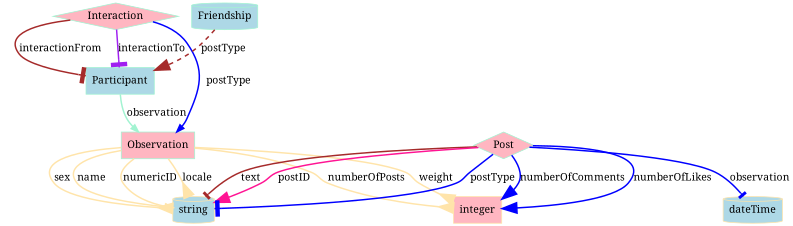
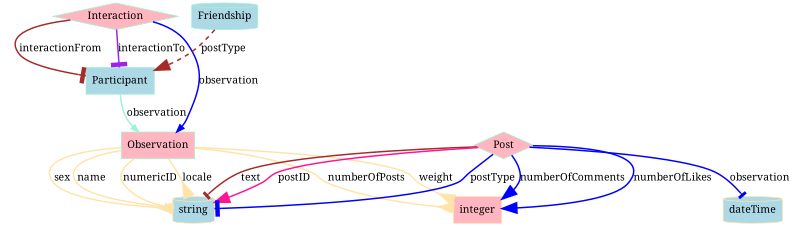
  digraph {
    fontname="Noto Serif"
    node [color="#A2F3D1" fillcolor=lightblue fontname="Noto Serif" shape=cylinder style=filled]
    edge [color="#FFE4AA" fontname="Noto Serif" penwidth=2 arrowhead=tee arrowsize=2.0]
    n1 [color="#FFE4AA" label=string]
    Observation [fillcolor=lightpink shape=box]
    n3 [color="#FFE4AA" fillcolor=lightpink label=integer shape=box]
    Participant [shape=box]
    Post [fillcolor=lightpink shape=diamond]
    n6 [color="#FFE4AA" label=dateTime]
    Interaction [fillcolor=lightpink shape=diamond]
    Friendship
    Observation -> n1 [label=name arrowhead="" arrowsize=""]
    Observation -> n1 [label=numericID arrowhead="" arrowsize=""]
    Observation -> n1 [arrowhead=inv label=locale]
    Observation -> n1 [arrowhead=inv label=sex]
    Observation -> n3 [arrowhead=inv label=numberOfPosts]
    Observation -> n3 [arrowhead=inv label=weight]
    Participant -> Observation [color="#A2F3D1" label=observation arrowhead="" arrowsize=""]
    Post -> n1 [color=brown label=text arrowsize=""]
    Post -> n1 [arrowhead=normal color=deeppink label=postID]
    Post -> n1 [color=blue label=postType]
    Post -> n3 [arrowhead=normal color=blue label=numberOfComments]
    Post -> n3 [arrowhead=normal color=blue label=numberOfLikes]
    Post -> n6 [color=blue label=observation arrowsize=""]
-   Interaction -> Observation [arrowhead=normal color=blue label=postType arrowsize=""]
+   Interaction -> Observation [arrowhead=normal color=blue label=observation arrowsize=""]
    Interaction -> Participant [color=brown label=interactionFrom]
    Interaction -> Participant [color=purple label=interactionTo]
    Friendship -> Participant [arrowhead=normal color=brown label=postType style=dashed]
  }
